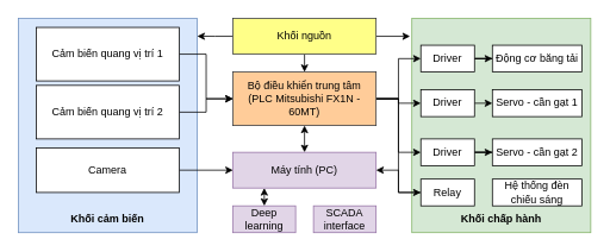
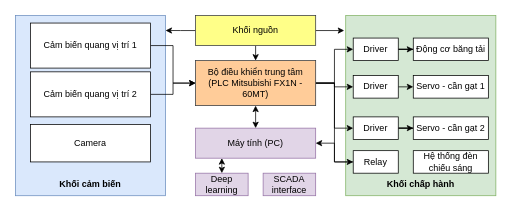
  <mxCell id="0" />
  <mxCell id="1" parent="0" />
  <mxCell id="2" value="" style="rounded=0;whiteSpace=wrap;html=1;fillColor=#dae8fc;strokeColor=#6c8ebf;" parent="1" vertex="1"><mxGeometry x="20" y="20" width="200" height="240" as="geometry" /></mxCell>
  <mxCell id="3" style="edgeStyle=orthogonalEdgeStyle;rounded=0;orthogonalLoop=1;jettySize=auto;html=1;exitX=1;exitY=0.5;exitDx=0;exitDy=0;entryX=0;entryY=0.5;entryDx=0;entryDy=0;" parent="1" source="4" target="27" edge="1"><mxGeometry relative="1" as="geometry" /></mxCell>
  <mxCell id="4" value="Cảm biến quang vị trí 1" style="rounded=0;whiteSpace=wrap;html=1;" parent="1" vertex="1"><mxGeometry x="40" y="30" width="160" height="60" as="geometry" /></mxCell>
  <mxCell id="5" style="edgeStyle=orthogonalEdgeStyle;rounded=0;orthogonalLoop=1;jettySize=auto;html=1;exitX=1;exitY=0.5;exitDx=0;exitDy=0;entryX=0;entryY=0.5;entryDx=0;entryDy=0;" parent="1" source="6" target="27" edge="1"><mxGeometry relative="1" as="geometry" /></mxCell>
  <mxCell id="6" value="Cảm biến quang vị trí 2" style="rounded=0;whiteSpace=wrap;html=1;" parent="1" vertex="1"><mxGeometry x="40" y="95" width="160" height="60" as="geometry" /></mxCell>
- <mxCell id="7" style="edgeStyle=orthogonalEdgeStyle;rounded=0;orthogonalLoop=1;jettySize=auto;html=1;exitX=1;exitY=0.5;exitDx=0;exitDy=0;entryX=0;entryY=0.5;entryDx=0;entryDy=0;" parent="1" source="8" target="28" edge="1"><mxGeometry relative="1" as="geometry" /></mxCell>
  <mxCell id="8" value="Camera" style="rounded=0;whiteSpace=wrap;html=1;" parent="1" vertex="1"><mxGeometry x="40" y="165" width="160" height="50" as="geometry" /></mxCell>
  <mxCell id="9" value="Khối cảm biến" style="text;html=1;strokeColor=none;fillColor=none;align=center;verticalAlign=middle;whiteSpace=wrap;rounded=0;fontStyle=1" parent="1" vertex="1"><mxGeometry x="70" y="230" width="100" height="30" as="geometry" /></mxCell>
  <mxCell id="10" style="edgeStyle=orthogonalEdgeStyle;rounded=0;orthogonalLoop=1;jettySize=auto;html=1;exitX=0.5;exitY=1;exitDx=0;exitDy=0;entryX=0.5;entryY=0;entryDx=0;entryDy=0;" parent="1" source="13" target="27" edge="1"><mxGeometry relative="1" as="geometry" /></mxCell>
  <mxCell id="11" style="edgeStyle=orthogonalEdgeStyle;rounded=0;orthogonalLoop=1;jettySize=auto;html=1;exitX=0;exitY=0.5;exitDx=0;exitDy=0;entryX=1;entryY=0.083;entryDx=0;entryDy=0;entryPerimeter=0;" parent="1" source="13" target="2" edge="1"><mxGeometry relative="1" as="geometry" /></mxCell>
  <mxCell id="12" style="edgeStyle=orthogonalEdgeStyle;rounded=0;orthogonalLoop=1;jettySize=auto;html=1;exitX=1;exitY=0.5;exitDx=0;exitDy=0;entryX=-0.01;entryY=0.083;entryDx=0;entryDy=0;entryPerimeter=0;" parent="1" source="13" target="14" edge="1"><mxGeometry relative="1" as="geometry" /></mxCell>
  <mxCell id="13" value="Khối nguồn" style="rounded=0;whiteSpace=wrap;html=1;fillColor=#ffff88;strokeColor=#36393d;" parent="1" vertex="1"><mxGeometry x="260" y="20" width="160" height="40" as="geometry" /></mxCell>
  <mxCell id="14" value="" style="rounded=0;whiteSpace=wrap;html=1;fillColor=#d5e8d4;strokeColor=#82b366;" parent="1" vertex="1"><mxGeometry x="460" y="20" width="200" height="240" as="geometry" /></mxCell>
  <mxCell id="15" value="Khối chấp hành" style="text;html=1;strokeColor=none;fillColor=none;align=center;verticalAlign=middle;whiteSpace=wrap;rounded=0;fontStyle=1" parent="1" vertex="1"><mxGeometry x="510" y="230" width="100" height="30" as="geometry" /></mxCell>
  <mxCell id="16" value="" style="edgeStyle=orthogonalEdgeStyle;rounded=0;orthogonalLoop=1;jettySize=auto;html=1;" parent="1" source="17" target="18" edge="1"><mxGeometry relative="1" as="geometry" /></mxCell>
  <mxCell id="17" value="Driver" style="rounded=0;whiteSpace=wrap;html=1;" parent="1" vertex="1"><mxGeometry x="470" y="50" width="60" height="30" as="geometry" /></mxCell>
  <mxCell id="18" value="Động cơ băng tải" style="rounded=0;whiteSpace=wrap;html=1;" parent="1" vertex="1"><mxGeometry x="550" y="50" width="100" height="30" as="geometry" /></mxCell>
  <mxCell id="19" value="" style="edgeStyle=orthogonalEdgeStyle;rounded=0;orthogonalLoop=1;jettySize=auto;html=1;" parent="1" source="20" target="22" edge="1"><mxGeometry relative="1" as="geometry" /></mxCell>
  <mxCell id="20" value="Driver" style="rounded=0;whiteSpace=wrap;html=1;" parent="1" vertex="1"><mxGeometry x="470" y="155" width="60" height="30" as="geometry" /></mxCell>
  <mxCell id="21" value="Servo - cần gạt 1" style="rounded=0;whiteSpace=wrap;html=1;" parent="1" vertex="1"><mxGeometry x="550" y="100" width="100" height="30" as="geometry" /></mxCell>
  <mxCell id="22" value="Servo - cần gạt 2" style="rounded=0;whiteSpace=wrap;html=1;" parent="1" vertex="1"><mxGeometry x="550" y="155" width="100" height="30" as="geometry" /></mxCell>
  <mxCell id="23" style="edgeStyle=orthogonalEdgeStyle;rounded=0;orthogonalLoop=1;jettySize=auto;html=1;exitX=1;exitY=0.5;exitDx=0;exitDy=0;entryX=0;entryY=0.5;entryDx=0;entryDy=0;" parent="1" source="27" target="17" edge="1"><mxGeometry relative="1" as="geometry" /></mxCell>
  <mxCell id="24" style="edgeStyle=orthogonalEdgeStyle;rounded=0;orthogonalLoop=1;jettySize=auto;html=1;exitX=1;exitY=0.5;exitDx=0;exitDy=0;entryX=0;entryY=0.5;entryDx=0;entryDy=0;" parent="1" source="27" target="34" edge="1"><mxGeometry relative="1" as="geometry"><mxPoint x="470" y="125" as="targetPoint" /></mxGeometry></mxCell>
  <mxCell id="25" style="edgeStyle=orthogonalEdgeStyle;rounded=0;orthogonalLoop=1;jettySize=auto;html=1;exitX=1;exitY=0.5;exitDx=0;exitDy=0;entryX=0;entryY=0.5;entryDx=0;entryDy=0;" parent="1" source="27" target="20" edge="1"><mxGeometry relative="1" as="geometry" /></mxCell>
  <mxCell id="26" style="edgeStyle=orthogonalEdgeStyle;rounded=0;orthogonalLoop=1;jettySize=auto;html=1;entryX=0;entryY=0.5;entryDx=0;entryDy=0;" edge="1" parent="1" source="27" target="36"><mxGeometry relative="1" as="geometry" /></mxCell>
  <mxCell id="27" value="Bộ điều khiển trung tâm &lt;br&gt;(PLC Mitsubishi FX1N - 60MT)" style="rounded=0;whiteSpace=wrap;html=1;fillColor=#ffcc99;strokeColor=#36393d;" parent="1" vertex="1"><mxGeometry x="260" y="80" width="160" height="60" as="geometry" /></mxCell>
  <mxCell id="28" value="Máy tính (PC)" style="rounded=0;whiteSpace=wrap;html=1;fillColor=#e1d5e7;strokeColor=#9673a6;" parent="1" vertex="1"><mxGeometry x="260" y="170" width="160" height="40" as="geometry" /></mxCell>
  <mxCell id="29" value="SCADA interface" style="rounded=0;whiteSpace=wrap;html=1;fillColor=#e1d5e7;strokeColor=#9673a6;" parent="1" vertex="1"><mxGeometry x="350" y="230" width="70" height="30" as="geometry" /></mxCell>
  <mxCell id="30" value="" style="endArrow=classic;startArrow=classic;html=1;rounded=0;entryX=0.5;entryY=1;entryDx=0;entryDy=0;exitX=0.5;exitY=0;exitDx=0;exitDy=0;" parent="1" source="28" target="27" edge="1"><mxGeometry width="50" height="50" relative="1" as="geometry"><mxPoint x="340" y="160" as="sourcePoint" /><mxPoint x="390" y="150" as="targetPoint" /></mxGeometry></mxCell>
  <mxCell id="31" value="Deep learning" style="rounded=0;whiteSpace=wrap;html=1;fillColor=#e1d5e7;strokeColor=#9673a6;" parent="1" vertex="1"><mxGeometry x="260" y="230" width="70" height="30" as="geometry" /></mxCell>
  <mxCell id="32" value="" style="endArrow=classic;startArrow=classic;html=1;rounded=0;exitX=0.5;exitY=0;exitDx=0;exitDy=0;" parent="1" source="31" edge="1"><mxGeometry width="50" height="50" relative="1" as="geometry"><mxPoint x="370" y="220" as="sourcePoint" /><mxPoint x="295" y="210" as="targetPoint" /></mxGeometry></mxCell>
  <mxCell id="33" value="" style="edgeStyle=orthogonalEdgeStyle;rounded=0;orthogonalLoop=1;jettySize=auto;html=1;" edge="1" source="34" parent="1"><mxGeometry relative="1" as="geometry"><mxPoint x="550" y="115" as="targetPoint" /></mxGeometry></mxCell>
  <mxCell id="34" value="Driver" style="rounded=0;whiteSpace=wrap;html=1;" vertex="1" parent="1"><mxGeometry x="470" y="100" width="60" height="30" as="geometry" /></mxCell>
  <mxCell id="35" value="" style="edgeStyle=orthogonalEdgeStyle;rounded=0;orthogonalLoop=1;jettySize=auto;html=1;" edge="1" parent="1" source="36" target="28"><mxGeometry relative="1" as="geometry" /></mxCell>
  <mxCell id="36" value="Relay" style="rounded=0;whiteSpace=wrap;html=1;" vertex="1" parent="1"><mxGeometry x="470" y="200" width="60" height="30" as="geometry" /></mxCell>
  <mxCell id="37" value="Hệ thống đèn chiếu sáng" style="rounded=0;whiteSpace=wrap;html=1;" vertex="1" parent="1"><mxGeometry x="550" y="200" width="100" height="30" as="geometry" /></mxCell>
